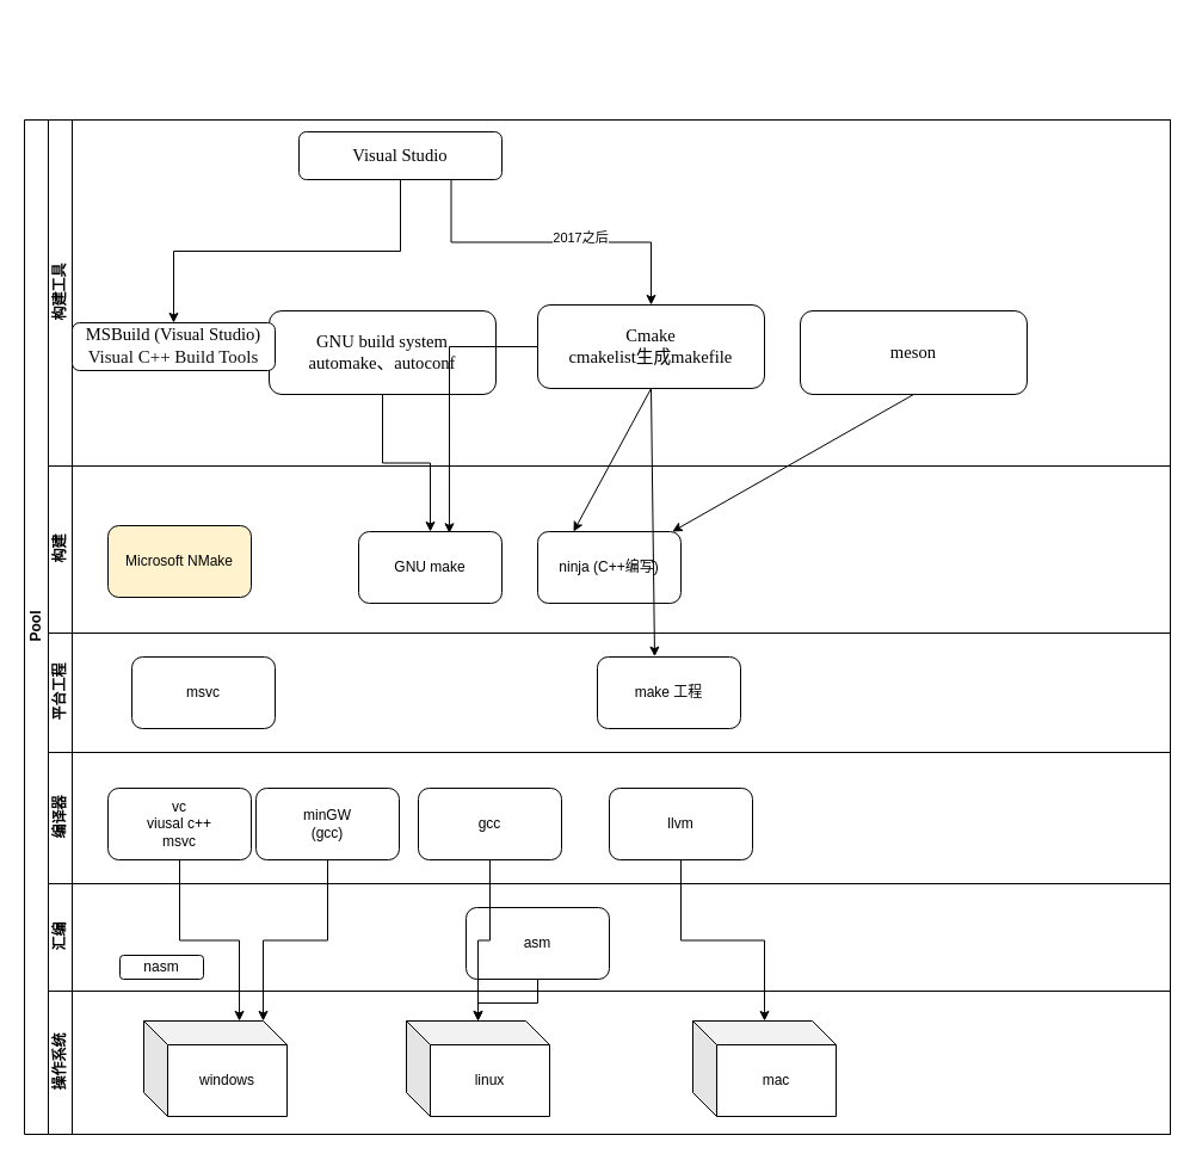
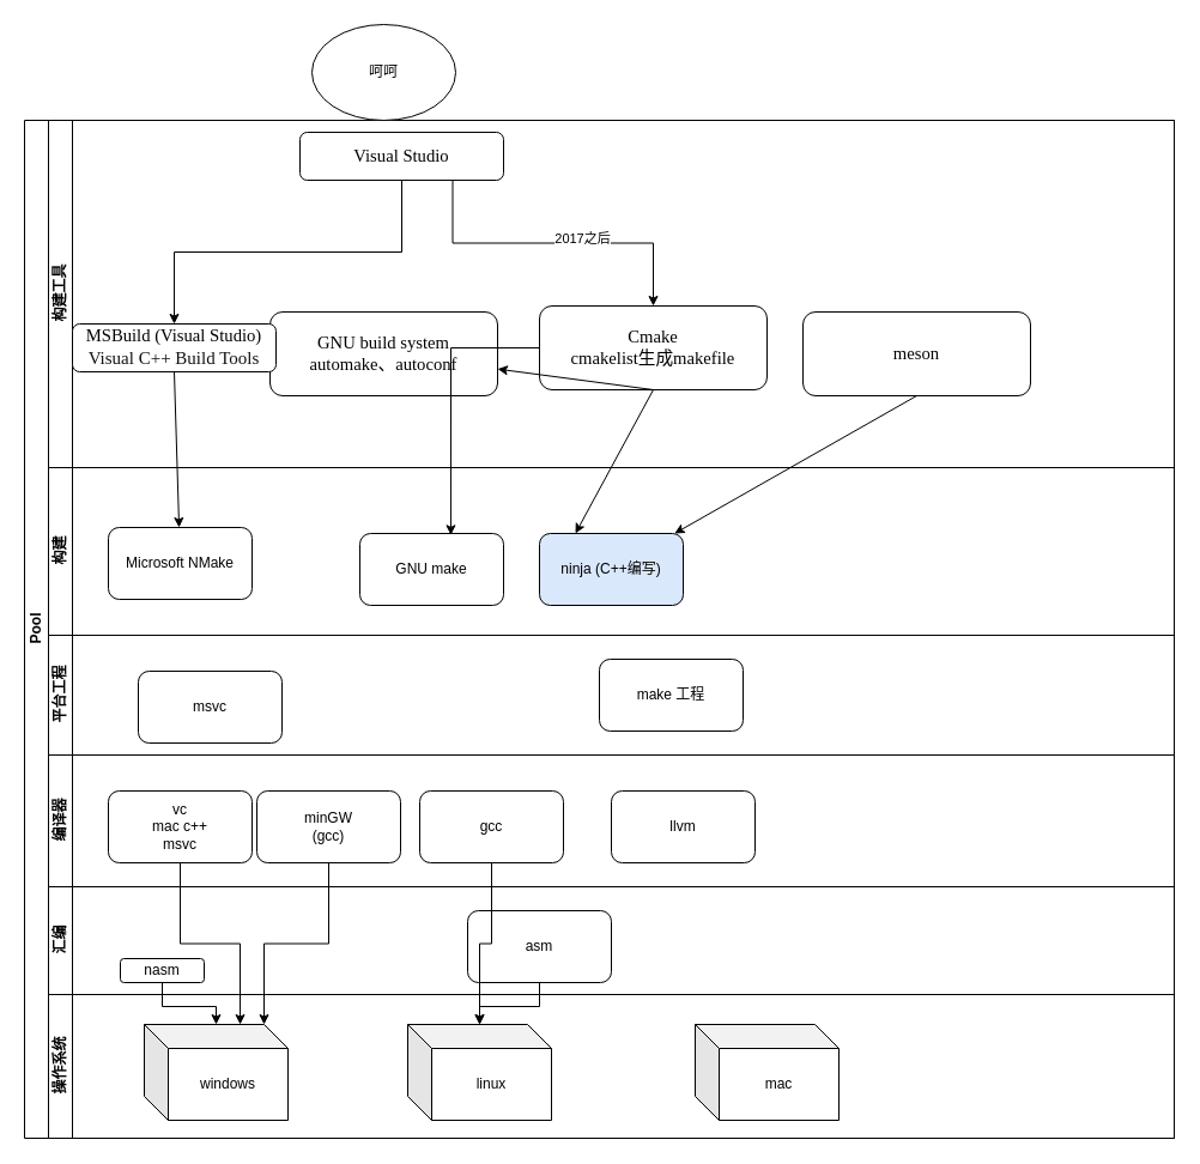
  <mxCell id="0" />
  <mxCell id="1" parent="0" />
  <mxCell id="2" value="Pool" style="swimlane;html=1;childLayout=stackLayout;resizeParent=1;resizeParentMax=0;horizontal=0;startSize=20;horizontalStack=0;" parent="1" vertex="1"><mxGeometry x="20" y="100" width="960" height="850" as="geometry" /></mxCell>
  <mxCell id="3" value="构建工具" style="swimlane;html=1;startSize=20;horizontal=0;" parent="2" vertex="1"><mxGeometry x="20" width="940" height="290" as="geometry" /></mxCell>
  <mxCell id="4" value="&lt;p style=&quot;margin: 0in ; font-family: &amp;#34;calibri&amp;#34; ; font-size: 11.0pt&quot; lang=&quot;en-US&quot;&gt;GNU build system&lt;/p&gt;&lt;p style=&quot;margin: 0in ; font-family: &amp;#34;calibri&amp;#34; ; font-size: 11.0pt&quot; lang=&quot;en-US&quot;&gt;automake、&lt;span style=&quot;font-size: 11pt&quot;&gt;autoconf&lt;/span&gt;&lt;/p&gt;" style="rounded=1;whiteSpace=wrap;html=1;" parent="3" vertex="1"><mxGeometry x="185" y="160" width="190" height="70" as="geometry" /></mxCell>
  <mxCell id="5" value="&lt;p style=&quot;margin: 0in ; font-family: &amp;#34;calibri&amp;#34; ; font-size: 11.0pt&quot; lang=&quot;en-US&quot;&gt;Cmake&lt;/p&gt;&lt;p style=&quot;margin: 0in ; font-size: 11.0pt&quot;&gt;&lt;span style=&quot;font-family: &amp;#34;calibri&amp;#34;&quot; lang=&quot;en-US&quot;&gt;cmakelist&lt;/span&gt;&lt;span style=&quot;font-family: &amp;#34;microsoft yahei&amp;#34;&quot; lang=&quot;zh-CN&quot;&gt;生成&lt;/span&gt;&lt;span style=&quot;font-family: &amp;#34;calibri&amp;#34;&quot; lang=&quot;en-US&quot;&gt;makefile&lt;/span&gt;&lt;/p&gt;" style="rounded=1;whiteSpace=wrap;html=1;" parent="3" vertex="1"><mxGeometry x="410" y="155" width="190" height="70" as="geometry" /></mxCell>
  <mxCell id="6" value="&lt;p style=&quot;margin: 0in ; font-family: &amp;#34;calibri&amp;#34; ; font-size: 11.0pt&quot; lang=&quot;en-US&quot;&gt;meson&lt;/p&gt;" style="rounded=1;whiteSpace=wrap;html=1;" parent="3" vertex="1"><mxGeometry x="630" y="160" width="190" height="70" as="geometry" /></mxCell>
  <mxCell id="7" value="&lt;p style=&quot;margin: 0in ; font-family: &amp;#34;calibri&amp;#34; ; font-size: 11.0pt&quot; lang=&quot;en-US&quot;&gt;MSBuild (Visual Studio)&lt;/p&gt;&lt;p style=&quot;margin: 0in ; font-family: &amp;#34;calibri&amp;#34; ; font-size: 11.0pt&quot; lang=&quot;en-US&quot;&gt;&lt;span style=&quot;color: rgb(18 , 18 , 18) ; font-family: , &amp;#34;blinkmacsystemfont&amp;#34; , &amp;#34;helvetica neue&amp;#34; , &amp;#34;pingfang sc&amp;#34; , &amp;#34;microsoft yahei&amp;#34; , &amp;#34;source han sans sc&amp;#34; , &amp;#34;noto sans cjk sc&amp;#34; , &amp;#34;wenquanyi micro hei&amp;#34; , sans-serif ; font-size: 15px&quot;&gt;Visual C++ Build Tools&lt;/span&gt;&lt;br&gt;&lt;/p&gt;" style="rounded=1;whiteSpace=wrap;html=1;" parent="3" vertex="1"><mxGeometry x="20" y="170" width="170" height="40" as="geometry" /></mxCell>
  <mxCell id="8" style="edgeStyle=orthogonalEdgeStyle;rounded=0;orthogonalLoop=1;jettySize=auto;html=1;exitX=0.5;exitY=1;exitDx=0;exitDy=0;" parent="3" source="11" target="7" edge="1"><mxGeometry relative="1" as="geometry" /></mxCell>
  <mxCell id="9" style="edgeStyle=orthogonalEdgeStyle;rounded=0;orthogonalLoop=1;jettySize=auto;html=1;exitX=0.75;exitY=1;exitDx=0;exitDy=0;" parent="3" source="11" target="5" edge="1"><mxGeometry relative="1" as="geometry" /></mxCell>
  <mxCell id="10" value="2017之后" style="edgeLabel;html=1;align=center;verticalAlign=middle;resizable=0;points=[];" parent="9" vertex="1" connectable="0"><mxGeometry x="0.177" y="4" relative="1" as="geometry"><mxPoint as="offset" /></mxGeometry></mxCell>
  <mxCell id="11" value="&lt;p style=&quot;margin: 0in ; font-family: &amp;#34;calibri&amp;#34; ; font-size: 11.0pt&quot; lang=&quot;en-US&quot;&gt;Visual Studio&lt;/p&gt;" style="rounded=1;whiteSpace=wrap;html=1;" parent="3" vertex="1"><mxGeometry x="210" y="10" width="170" height="40" as="geometry" /></mxCell>
  <mxCell id="12" value="构建" style="swimlane;html=1;startSize=20;horizontal=0;" parent="2" vertex="1"><mxGeometry x="20" y="290" width="940" height="140" as="geometry" /></mxCell>
  <mxCell id="13" value="GNU make" style="rounded=1;whiteSpace=wrap;html=1;" parent="12" vertex="1"><mxGeometry x="260" y="55" width="120" height="60" as="geometry" /></mxCell>
- <mxCell id="14" value="ninja (C++编写)" style="rounded=1;whiteSpace=wrap;html=1;" parent="12" vertex="1"><mxGeometry x="410" y="55" width="120" height="60" as="geometry" /></mxCell>
- <mxCell id="15" value="Microsoft NMake" style="rounded=1;whiteSpace=wrap;html=1;fillColor=#fff2cc;" parent="12" vertex="1"><mxGeometry x="50" y="50" width="120" height="60" as="geometry" /></mxCell>
+ <mxCell id="14" value="ninja (C++编写)" style="rounded=1;whiteSpace=wrap;html=1;fillColor=#dae8fc;" parent="12" vertex="1"><mxGeometry x="410" y="55" width="120" height="60" as="geometry" /></mxCell>
+ <mxCell id="15" value="Microsoft NMake" style="rounded=1;whiteSpace=wrap;html=1;" parent="12" vertex="1"><mxGeometry x="50" y="50" width="120" height="60" as="geometry" /></mxCell>
  <mxCell id="16" value="平台工程" style="swimlane;html=1;startSize=20;horizontal=0;" parent="2" vertex="1"><mxGeometry x="20" y="430" width="940" height="100" as="geometry" /></mxCell>
- <mxCell id="17" value="msvc" style="rounded=1;whiteSpace=wrap;html=1;" parent="16" vertex="1"><mxGeometry x="70" y="20" width="120" height="60" as="geometry" /></mxCell>
+ <mxCell id="17" value="msvc" style="rounded=1;whiteSpace=wrap;html=1;" parent="16" vertex="1"><mxGeometry x="75" y="30" width="120" height="60" as="geometry" /></mxCell>
  <mxCell id="18" value="make 工程" style="rounded=1;whiteSpace=wrap;html=1;" parent="16" vertex="1"><mxGeometry x="460" y="20" width="120" height="60" as="geometry" /></mxCell>
  <mxCell id="19" value="编译器" style="swimlane;html=1;startSize=20;horizontal=0;" parent="2" vertex="1"><mxGeometry x="20" y="530" width="940" height="110" as="geometry" /></mxCell>
  <mxCell id="20" value="gcc" style="rounded=1;whiteSpace=wrap;html=1;" parent="19" vertex="1"><mxGeometry x="310" y="30" width="120" height="60" as="geometry" /></mxCell>
  <mxCell id="21" value="llvm" style="rounded=1;whiteSpace=wrap;html=1;" parent="19" vertex="1"><mxGeometry x="470" y="30" width="120" height="60" as="geometry" /></mxCell>
  <mxCell id="22" value="minGW&lt;br&gt;(gcc)" style="rounded=1;whiteSpace=wrap;html=1;" parent="19" vertex="1"><mxGeometry x="174" y="30" width="120" height="60" as="geometry" /></mxCell>
- <mxCell id="23" value="vc&lt;br&gt;viusal c++&lt;br&gt;msvc" style="rounded=1;whiteSpace=wrap;html=1;" parent="19" vertex="1"><mxGeometry x="50" y="30" width="120" height="60" as="geometry" /></mxCell>
+ <mxCell id="23" value="vc&lt;br&gt;mac c++&lt;br&gt;msvc" style="rounded=1;whiteSpace=wrap;html=1;" parent="19" vertex="1"><mxGeometry x="50" y="30" width="120" height="60" as="geometry" /></mxCell>
  <mxCell id="24" value="汇编" style="swimlane;html=1;startSize=20;horizontal=0;" parent="2" vertex="1"><mxGeometry x="20" y="640" width="940" height="90" as="geometry" /></mxCell>
  <mxCell id="25" value="asm" style="rounded=1;whiteSpace=wrap;html=1;" parent="24" vertex="1"><mxGeometry x="350" y="20" width="120" height="60" as="geometry" /></mxCell>
  <mxCell id="26" value="nasm" style="rounded=1;whiteSpace=wrap;html=1;" parent="24" vertex="1"><mxGeometry x="60" y="60" width="70" height="20" as="geometry" /></mxCell>
  <mxCell id="27" value="操作系统" style="swimlane;html=1;startSize=20;horizontal=0;" parent="2" vertex="1"><mxGeometry x="20" y="730" width="940" height="120" as="geometry" /></mxCell>
  <mxCell id="28" value="windows" style="shape=cube;whiteSpace=wrap;html=1;boundedLbl=1;backgroundOutline=1;darkOpacity=0.05;darkOpacity2=0.1;" parent="27" vertex="1"><mxGeometry x="80" y="25" width="120" height="80" as="geometry" /></mxCell>
  <mxCell id="29" value="linux" style="shape=cube;whiteSpace=wrap;html=1;boundedLbl=1;backgroundOutline=1;darkOpacity=0.05;darkOpacity2=0.1;" parent="27" vertex="1"><mxGeometry x="300" y="25" width="120" height="80" as="geometry" /></mxCell>
  <mxCell id="30" value="mac" style="shape=cube;whiteSpace=wrap;html=1;boundedLbl=1;backgroundOutline=1;darkOpacity=0.05;darkOpacity2=0.1;" parent="27" vertex="1"><mxGeometry x="540" y="25" width="120" height="80" as="geometry" /></mxCell>
+ <mxCell id="31" style="edgeStyle=orthogonalEdgeStyle;rounded=0;orthogonalLoop=1;jettySize=auto;html=1;" parent="2" source="26" target="28" edge="1"><mxGeometry relative="1" as="geometry" /></mxCell>
  <mxCell id="32" style="edgeStyle=orthogonalEdgeStyle;rounded=0;orthogonalLoop=1;jettySize=auto;html=1;entryX=0.667;entryY=0;entryDx=0;entryDy=0;entryPerimeter=0;" parent="2" source="23" target="28" edge="1"><mxGeometry relative="1" as="geometry" /></mxCell>
  <mxCell id="33" style="edgeStyle=orthogonalEdgeStyle;rounded=0;orthogonalLoop=1;jettySize=auto;html=1;entryX=0;entryY=0;entryDx=100;entryDy=0;entryPerimeter=0;" parent="2" source="22" target="28" edge="1"><mxGeometry relative="1" as="geometry"><mxPoint x="180" y="660" as="targetPoint" /></mxGeometry></mxCell>
- <mxCell id="34" style="edgeStyle=orthogonalEdgeStyle;rounded=0;orthogonalLoop=1;jettySize=auto;html=1;" parent="2" source="21" target="30" edge="1"><mxGeometry relative="1" as="geometry" /></mxCell>
  <mxCell id="35" style="edgeStyle=orthogonalEdgeStyle;rounded=0;orthogonalLoop=1;jettySize=auto;html=1;exitX=0.5;exitY=1;exitDx=0;exitDy=0;" parent="2" source="25" target="29" edge="1"><mxGeometry relative="1" as="geometry" /></mxCell>
  <mxCell id="36" style="edgeStyle=orthogonalEdgeStyle;rounded=0;orthogonalLoop=1;jettySize=auto;html=1;" parent="2" source="20" target="29" edge="1"><mxGeometry relative="1" as="geometry" /></mxCell>
  <mxCell id="37" style="rounded=0;orthogonalLoop=1;jettySize=auto;html=1;exitX=0.5;exitY=1;exitDx=0;exitDy=0;" parent="2" source="6" target="14" edge="1"><mxGeometry relative="1" as="geometry" /></mxCell>
- <mxCell id="38" style="edgeStyle=orthogonalEdgeStyle;rounded=0;orthogonalLoop=1;jettySize=auto;html=1;" parent="2" source="4" target="13" edge="1"><mxGeometry relative="1" as="geometry" /></mxCell>
  <mxCell id="39" style="edgeStyle=orthogonalEdgeStyle;rounded=0;orthogonalLoop=1;jettySize=auto;html=1;entryX=0.633;entryY=0.022;entryDx=0;entryDy=0;entryPerimeter=0;" parent="2" source="5" target="13" edge="1"><mxGeometry relative="1" as="geometry" /></mxCell>
  <mxCell id="40" style="rounded=0;orthogonalLoop=1;jettySize=auto;html=1;entryX=0.25;entryY=0;entryDx=0;entryDy=0;" parent="2" target="14" edge="1"><mxGeometry relative="1" as="geometry"><mxPoint x="525" y="225" as="sourcePoint" /></mxGeometry></mxCell>
- <mxCell id="41" style="rounded=0;orthogonalLoop=1;jettySize=auto;html=1;exitX=0.5;exitY=1;exitDx=0;exitDy=0;entryX=0.4;entryY=-0.006;entryDx=0;entryDy=0;entryPerimeter=0;" parent="2" source="5" target="18" edge="1"><mxGeometry relative="1" as="geometry" /></mxCell>
+ <mxCell id="41" style="rounded=0;orthogonalLoop=1;jettySize=auto;html=1;exitX=0.5;exitY=1;exitDx=0;exitDy=0;" parent="2" source="5" target="4" edge="1"><mxGeometry relative="1" as="geometry" /></mxCell>
+ <mxCell id="42" style="edgeStyle=none;rounded=0;orthogonalLoop=1;jettySize=auto;html=1;exitX=0.5;exitY=1;exitDx=0;exitDy=0;" parent="2" source="7" target="15" edge="1"><mxGeometry relative="1" as="geometry"><mxPoint x="125" y="240" as="targetPoint" /></mxGeometry></mxCell>
+ <mxCell id="43" value="呵呵" style="ellipse;whiteSpace=wrap;html=1;" vertex="1" parent="1"><mxGeometry x="260" y="20" width="120" height="80" as="geometry" /></mxCell>
